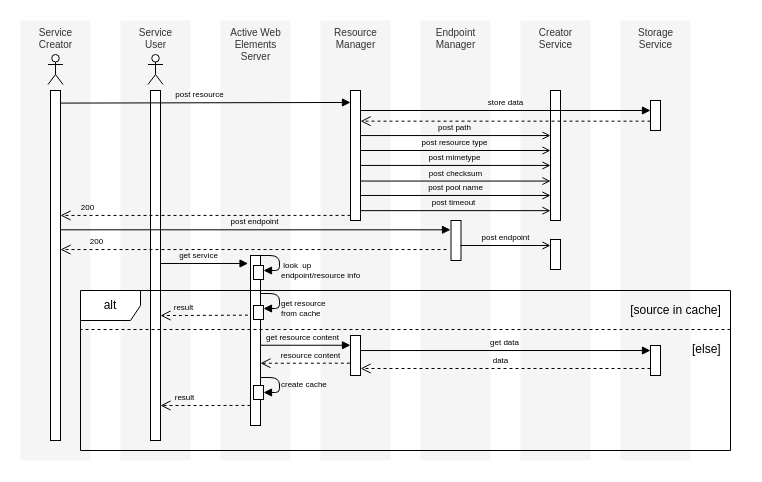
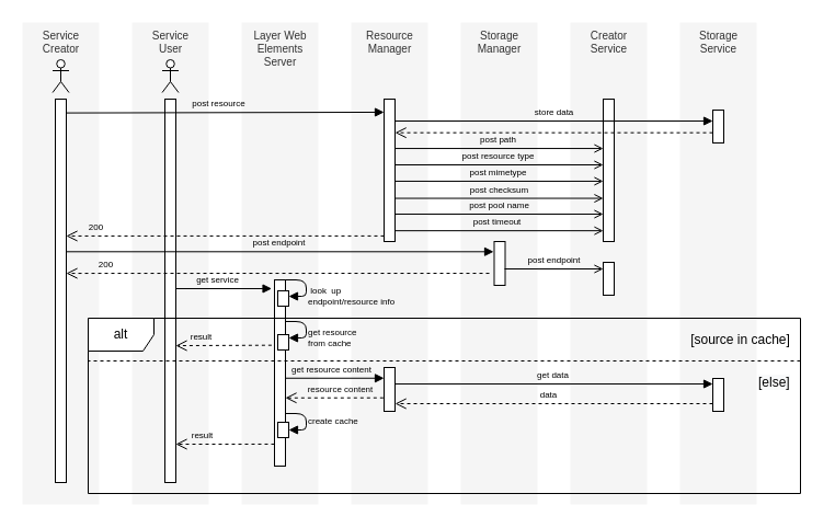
  <mxCell id="0" />
  <mxCell id="1" value="Untitled Layer" style="" parent="0" />
  <mxCell id="2" value="Service&lt;br&gt;User" style="html=1;verticalAlign=top;fillColor=#f5f5f5;fontColor=#333333;strokeColor=none;labelBackgroundColor=none;fontSize=10;" parent="1" vertex="1"><mxGeometry x="120" y="20" width="70" height="440" as="geometry" /></mxCell>
  <mxCell id="3" value="Resource&lt;br&gt;Manager" style="html=1;fillColor=#f5f5f5;fontColor=#333333;strokeColor=none;verticalAlign=top;labelBackgroundColor=none;fontSize=10;" parent="1" vertex="1"><mxGeometry x="320" y="20" width="70" height="440" as="geometry" /></mxCell>
- <mxCell id="4" value="Endpoint&lt;br&gt;Manager" style="html=1;verticalAlign=top;fillColor=#f5f5f5;fontColor=#333333;strokeColor=none;labelBackgroundColor=none;fontSize=10;" parent="1" vertex="1"><mxGeometry x="420" y="20" width="70" height="440" as="geometry" /></mxCell>
+ <mxCell id="4" value="Storage&lt;br&gt;Manager" style="html=1;verticalAlign=top;fillColor=#f5f5f5;fontColor=#333333;strokeColor=none;labelBackgroundColor=none;fontSize=10;" parent="1" vertex="1"><mxGeometry x="420" y="20" width="70" height="440" as="geometry" /></mxCell>
  <mxCell id="5" value="Creator&lt;br&gt;Service" style="html=1;fillColor=#f5f5f5;fontColor=#333333;strokeColor=none;verticalAlign=top;labelBackgroundColor=none;fontSize=10;" parent="1" vertex="1"><mxGeometry x="520" y="20" width="70" height="440" as="geometry" /></mxCell>
- <mxCell id="6" value="Active Web&lt;br&gt;Elements&lt;br&gt;Server" style="html=1;verticalAlign=top;fillColor=#f5f5f5;fontColor=#333333;strokeColor=none;labelBackgroundColor=none;fontSize=10;" parent="1" vertex="1"><mxGeometry x="220" y="20" width="70" height="440" as="geometry" /></mxCell>
+ <mxCell id="6" value="Layer Web&lt;br&gt;Elements&lt;br&gt;Server" style="html=1;verticalAlign=top;fillColor=#f5f5f5;fontColor=#333333;strokeColor=none;labelBackgroundColor=none;fontSize=10;" parent="1" vertex="1"><mxGeometry x="220" y="20" width="70" height="440" as="geometry" /></mxCell>
  <mxCell id="7" value="Storage&lt;br&gt;Service" style="html=1;fillColor=#f5f5f5;fontColor=#333333;strokeColor=none;verticalAlign=top;labelBackgroundColor=none;fontSize=10;" parent="1" vertex="1"><mxGeometry x="620" y="20" width="70" height="440" as="geometry" /></mxCell>
  <mxCell id="8" value="Service&lt;br&gt;Creator" style="html=1;verticalAlign=top;fillColor=#f5f5f5;fontColor=#333333;strokeColor=none;labelBackgroundColor=none;fontSize=10;" parent="1" vertex="1"><mxGeometry x="20" y="20" width="70" height="440" as="geometry" /></mxCell>
  <mxCell id="9" value="" style="shape=umlActor;verticalLabelPosition=bottom;verticalAlign=top;html=1;labelBackgroundColor=none;" parent="1" vertex="1"><mxGeometry x="47.5" y="54" width="15" height="30" as="geometry" /></mxCell>
  <mxCell id="10" value="" style="shape=umlActor;verticalLabelPosition=bottom;verticalAlign=top;html=1;labelBackgroundColor=none;" parent="1" vertex="1"><mxGeometry x="147.5" y="54" width="15" height="30" as="geometry" /></mxCell>
  <mxCell id="11" value="[source in cache]" style="text;html=1;align=center;verticalAlign=middle;resizable=0;points=[];autosize=1;" parent="1" vertex="1"><mxGeometry x="620" y="300" width="110" height="20" as="geometry" /></mxCell>
  <mxCell id="12" value="Foreground" parent="0" />
  <mxCell id="13" value="" style="html=1;points=[];perimeter=orthogonalPerimeter;labelBackgroundColor=none;" parent="12" vertex="1"><mxGeometry x="150" y="90" width="10" height="350" as="geometry" /></mxCell>
  <mxCell id="14" value="" style="html=1;points=[];perimeter=orthogonalPerimeter;labelBackgroundColor=none;" parent="12" vertex="1"><mxGeometry x="250" y="255" width="10" height="170" as="geometry" /></mxCell>
  <mxCell id="15" value="get service" style="html=1;verticalAlign=bottom;endArrow=block;entryX=-0.245;entryY=0.047;entryDx=0;entryDy=0;entryPerimeter=0;labelBackgroundColor=none;fontSize=8;" parent="12" target="14" edge="1"><mxGeometry x="-0.143" relative="1" as="geometry"><mxPoint x="160" y="262.99" as="sourcePoint" /><mxPoint as="offset" /></mxGeometry></mxCell>
  <mxCell id="16" value="200" style="html=1;verticalAlign=bottom;endArrow=open;dashed=1;endSize=8;labelBackgroundColor=none;fontSize=8;exitX=0;exitY=0.907;exitDx=0;exitDy=0;exitPerimeter=0;entryX=1;entryY=0.357;entryDx=0;entryDy=0;entryPerimeter=0;" parent="12" edge="1" target="23"><mxGeometry x="0.812" relative="1" as="geometry"><mxPoint x="110" y="215" as="targetPoint" /><mxPoint as="offset" /><mxPoint x="350" y="214.91" as="sourcePoint" /></mxGeometry></mxCell>
  <mxCell id="17" value="" style="html=1;points=[];perimeter=orthogonalPerimeter;labelBackgroundColor=none;" parent="12" vertex="1"><mxGeometry x="350" y="90" width="10" height="130" as="geometry" /></mxCell>
  <mxCell id="18" value="get resource content" style="html=1;verticalAlign=bottom;endArrow=block;labelBackgroundColor=none;fontSize=8;exitX=1;exitY=0.528;exitDx=0;exitDy=0;exitPerimeter=0;" parent="12" source="14" target="24" edge="1"><mxGeometry x="-0.06" relative="1" as="geometry"><mxPoint x="270" y="345" as="sourcePoint" /><mxPoint as="offset" /></mxGeometry></mxCell>
  <mxCell id="19" value="" style="html=1;points=[];perimeter=orthogonalPerimeter;labelBackgroundColor=none;" parent="12" vertex="1"><mxGeometry x="450.5" y="220" width="10" height="40" as="geometry" /></mxCell>
  <mxCell id="20" value="" style="html=1;points=[];perimeter=orthogonalPerimeter;labelBackgroundColor=none;" parent="12" vertex="1"><mxGeometry x="550" y="90" width="10" height="130" as="geometry" /></mxCell>
  <mxCell id="21" value="post resource" style="html=1;verticalAlign=bottom;endArrow=block;labelBackgroundColor=none;fontSize=8;exitX=1;exitY=0.036;exitDx=0;exitDy=0;exitPerimeter=0;entryX=0;entryY=0.092;entryDx=0;entryDy=0;entryPerimeter=0;" parent="12" source="23" target="17" edge="1"><mxGeometry x="-0.043" width="80" relative="1" as="geometry"><mxPoint x="140" y="220" as="sourcePoint" /><mxPoint x="340" y="101" as="targetPoint" /><mxPoint as="offset" /></mxGeometry></mxCell>
  <mxCell id="22" value="get data" style="html=1;verticalAlign=bottom;endArrow=block;labelBackgroundColor=none;fontSize=8;entryX=0;entryY=0.234;entryDx=0;entryDy=0;entryPerimeter=0;exitX=1;exitY=0.426;exitDx=0;exitDy=0;exitPerimeter=0;" parent="12" edge="1"><mxGeometry x="-0.006" width="80" relative="1" as="geometry"><mxPoint x="360" y="350.04" as="sourcePoint" /><mxPoint x="650" y="350.02" as="targetPoint" /><mxPoint as="offset" /></mxGeometry></mxCell>
  <mxCell id="23" value="" style="html=1;points=[];perimeter=orthogonalPerimeter;labelBackgroundColor=none;" parent="12" vertex="1"><mxGeometry x="50" y="90" width="10" height="350" as="geometry" /></mxCell>
  <mxCell id="24" value="" style="html=1;points=[];perimeter=orthogonalPerimeter;labelBackgroundColor=none;" parent="12" vertex="1"><mxGeometry x="350" y="335" width="10" height="40" as="geometry" /></mxCell>
  <mxCell id="25" value="result" style="html=1;verticalAlign=bottom;endArrow=open;dashed=1;endSize=8;labelBackgroundColor=none;fontSize=8;exitX=-0.26;exitY=0.351;exitDx=0;exitDy=0;exitPerimeter=0;entryX=1;entryY=0.643;entryDx=0;entryDy=0;entryPerimeter=0;" parent="12" source="14" edge="1" target="13"><mxGeometry x="0.466" relative="1" as="geometry"><mxPoint x="200" y="315" as="targetPoint" /><mxPoint as="offset" /><mxPoint x="297.57" y="255.44" as="sourcePoint" /></mxGeometry></mxCell>
  <mxCell id="26" value="result" style="html=1;verticalAlign=bottom;endArrow=open;dashed=1;endSize=8;labelBackgroundColor=none;fontSize=8;exitX=0;exitY=0.882;exitDx=0;exitDy=0;exitPerimeter=0;entryX=1;entryY=0.9;entryDx=0;entryDy=0;entryPerimeter=0;" parent="12" source="14" edge="1" target="13"><mxGeometry x="0.474" relative="1" as="geometry"><mxPoint x="170" y="405" as="targetPoint" /><mxPoint as="offset" /><mxPoint x="207.4" y="405" as="sourcePoint" /></mxGeometry></mxCell>
  <mxCell id="27" value="data" style="html=1;verticalAlign=bottom;endArrow=open;dashed=1;endSize=8;labelBackgroundColor=none;fontSize=8;entryX=1;entryY=0.606;entryDx=0;entryDy=0;entryPerimeter=0;exitX=0;exitY=0.667;exitDx=0;exitDy=0;exitPerimeter=0;" parent="12" edge="1"><mxGeometry x="0.035" relative="1" as="geometry"><mxPoint x="360.1" y="368.01" as="targetPoint" /><mxPoint as="offset" /><mxPoint x="650" y="368.01" as="sourcePoint" /></mxGeometry></mxCell>
  <mxCell id="28" value="" style="html=1;points=[];perimeter=orthogonalPerimeter;labelBackgroundColor=none;" parent="12" vertex="1"><mxGeometry x="650" y="100" width="10" height="30" as="geometry" /></mxCell>
  <mxCell id="29" value="" style="html=1;points=[];perimeter=orthogonalPerimeter;labelBackgroundColor=none;" parent="12" vertex="1"><mxGeometry x="550" y="239" width="10" height="30" as="geometry" /></mxCell>
  <mxCell id="30" value="" style="html=1;points=[];perimeter=orthogonalPerimeter;labelBackgroundColor=none;" parent="12" vertex="1"><mxGeometry x="650" y="345" width="10" height="30" as="geometry" /></mxCell>
  <mxCell id="31" value="" style="html=1;verticalAlign=bottom;endArrow=open;dashed=1;endSize=8;labelBackgroundColor=none;fontSize=8;exitX=0;exitY=0.822;exitDx=0;exitDy=0;exitPerimeter=0;entryX=1;entryY=0.606;entryDx=0;entryDy=0;entryPerimeter=0;" parent="12" edge="1"><mxGeometry x="0.812" relative="1" as="geometry"><mxPoint x="360.1" y="120.67" as="targetPoint" /><mxPoint as="offset" /><mxPoint x="650" y="120.66" as="sourcePoint" /></mxGeometry></mxCell>
  <mxCell id="32" value="store data" style="html=1;verticalAlign=bottom;endArrow=block;labelBackgroundColor=none;fontSize=8;exitX=1;exitY=0.083;exitDx=0;exitDy=0;exitPerimeter=0;entryX=0;entryY=0.333;entryDx=0;entryDy=0;entryPerimeter=0;" parent="12" target="28" edge="1"><mxGeometry relative="1" as="geometry"><mxPoint x="360" y="110" as="sourcePoint" /><mxPoint x="507.5" y="110" as="targetPoint" /></mxGeometry></mxCell>
  <mxCell id="33" value="" style="html=1;points=[];perimeter=orthogonalPerimeter;labelBackgroundColor=none;" parent="12" vertex="1"><mxGeometry x="253" y="265" width="10" height="14" as="geometry" /></mxCell>
  <mxCell id="34" value="" style="html=1;points=[];perimeter=orthogonalPerimeter;labelBackgroundColor=none;" parent="12" vertex="1"><mxGeometry x="253" y="305" width="10" height="14" as="geometry" /></mxCell>
  <mxCell id="35" value="" style="html=1;points=[];perimeter=orthogonalPerimeter;labelBackgroundColor=none;" parent="12" vertex="1"><mxGeometry x="253" y="385" width="10" height="14" as="geometry" /></mxCell>
  <mxCell id="36" value="resource content" style="html=1;verticalAlign=bottom;endArrow=open;dashed=1;endSize=8;labelBackgroundColor=none;fontSize=8;exitX=-0.067;exitY=0.642;exitDx=0;exitDy=0;exitPerimeter=0;entryX=1;entryY=0.622;entryDx=0;entryDy=0;entryPerimeter=0;" parent="12" edge="1"><mxGeometry x="-0.119" relative="1" as="geometry"><mxPoint x="260" y="362.74" as="targetPoint" /><mxPoint as="offset" /><mxPoint x="349.33" y="362.68" as="sourcePoint" /></mxGeometry></mxCell>
  <mxCell id="37" value="create cache" style="html=1;verticalAlign=bottom;endArrow=block;labelBackgroundColor=none;fontSize=8;exitX=1;exitY=0.528;exitDx=0;exitDy=0;exitPerimeter=0;edgeStyle=orthogonalEdgeStyle;entryX=0.9;entryY=0.5;entryDx=0;entryDy=0;entryPerimeter=0;align=left;" parent="12" edge="1"><mxGeometry x="0.36" relative="1" as="geometry"><mxPoint x="260" y="377" as="sourcePoint" /><mxPoint as="offset" /><mxPoint x="263" y="392" as="targetPoint" /><Array as="points"><mxPoint x="279" y="377" /><mxPoint x="279" y="392" /></Array></mxGeometry></mxCell>
  <mxCell id="38" value="get resource&lt;br&gt;from cache" style="html=1;verticalAlign=middle;endArrow=block;labelBackgroundColor=none;fontSize=8;exitX=1;exitY=0.528;exitDx=0;exitDy=0;exitPerimeter=0;edgeStyle=orthogonalEdgeStyle;entryX=0.9;entryY=0.5;entryDx=0;entryDy=0;entryPerimeter=0;align=left;" parent="12" edge="1"><mxGeometry x="0.36" relative="1" as="geometry"><mxPoint x="260" y="293" as="sourcePoint" /><mxPoint as="offset" /><mxPoint x="263" y="308" as="targetPoint" /><Array as="points"><mxPoint x="279" y="293" /><mxPoint x="279" y="308" /></Array></mxGeometry></mxCell>
  <mxCell id="39" value="&amp;nbsp;look&amp;nbsp; up&amp;nbsp; &lt;br&gt;endpoint/resource info" style="html=1;verticalAlign=middle;endArrow=block;labelBackgroundColor=none;fontSize=8;exitX=1;exitY=0.528;exitDx=0;exitDy=0;exitPerimeter=0;edgeStyle=orthogonalEdgeStyle;align=left;" parent="12" edge="1"><mxGeometry x="0.36" relative="1" as="geometry"><mxPoint x="260" y="255" as="sourcePoint" /><mxPoint as="offset" /><mxPoint x="263" y="270" as="targetPoint" /><Array as="points"><mxPoint x="279" y="255" /><mxPoint x="279" y="270" /></Array></mxGeometry></mxCell>
  <mxCell id="40" value="post endpoint" style="html=1;verticalAlign=bottom;endArrow=block;labelBackgroundColor=none;fontSize=8;entryX=0;entryY=0.234;entryDx=0;entryDy=0;entryPerimeter=0;exitX=1;exitY=0.398;exitDx=0;exitDy=0;exitPerimeter=0;" parent="12" source="23" edge="1"><mxGeometry x="-0.006" width="80" relative="1" as="geometry"><mxPoint x="160" y="229.33" as="sourcePoint" /><mxPoint x="450" y="229.31" as="targetPoint" /><mxPoint as="offset" /></mxGeometry></mxCell>
  <mxCell id="41" value="post endpoint" style="html=1;verticalAlign=bottom;endArrow=open;labelBackgroundColor=none;fontSize=8;endFill=0;exitX=0.95;exitY=0.625;exitDx=0;exitDy=0;exitPerimeter=0;" parent="12" edge="1" source="19"><mxGeometry x="-0.006" width="80" relative="1" as="geometry"><mxPoint x="500" y="260" as="sourcePoint" /><mxPoint x="550" y="245" as="targetPoint" /><mxPoint as="offset" /></mxGeometry></mxCell>
  <mxCell id="42" value="&lt;meta charset=&quot;utf-8&quot;&gt;&lt;span style=&quot;color: rgb(0, 0, 0); font-family: helvetica; font-size: 12px; font-style: normal; font-weight: 400; letter-spacing: normal; text-align: center; text-indent: 0px; text-transform: none; word-spacing: 0px; background-color: rgb(248, 249, 250); display: inline; float: none;&quot;&gt;[else]&lt;/span&gt;" style="text;whiteSpace=wrap;html=1;" parent="12" vertex="1"><mxGeometry x="690" y="335" width="50" height="30" as="geometry" /></mxCell>
  <mxCell id="43" value="200" style="html=1;verticalAlign=bottom;endArrow=open;dashed=1;endSize=8;labelBackgroundColor=none;fontSize=8;exitX=0;exitY=0.983;exitDx=0;exitDy=0;exitPerimeter=0;entryX=1;entryY=0.443;entryDx=0;entryDy=0;entryPerimeter=0;" edge="1" parent="12"><mxGeometry x="0.812" relative="1" as="geometry"><mxPoint x="60" y="249.05" as="targetPoint" /><mxPoint as="offset" /><mxPoint x="446" y="249.04" as="sourcePoint" /></mxGeometry></mxCell>
  <mxCell id="44" value="post resource type" style="html=1;verticalAlign=bottom;endArrow=open;labelBackgroundColor=none;fontSize=8;endFill=0;entryX=0;entryY=0.5;entryDx=0;entryDy=0;entryPerimeter=0;exitX=1;exitY=0.5;exitDx=0;exitDy=0;exitPerimeter=0;" edge="1" parent="12"><mxGeometry x="-0.012" width="80" relative="1" as="geometry"><mxPoint x="360" y="150" as="sourcePoint" /><mxPoint x="550" y="150" as="targetPoint" /><mxPoint as="offset" /></mxGeometry></mxCell>
  <mxCell id="45" value="post timeout" style="html=1;verticalAlign=bottom;endArrow=open;labelBackgroundColor=none;fontSize=8;endFill=0;entryX=0;entryY=0.955;entryDx=0;entryDy=0;entryPerimeter=0;exitX=1;exitY=0.955;exitDx=0;exitDy=0;exitPerimeter=0;" edge="1" parent="12"><mxGeometry x="-0.021" width="80" relative="1" as="geometry"><mxPoint x="360" y="210.15" as="sourcePoint" /><mxPoint x="550" y="210.15" as="targetPoint" /><mxPoint as="offset" /></mxGeometry></mxCell>
  <mxCell id="46" value="post pool name" style="html=1;verticalAlign=bottom;endArrow=open;labelBackgroundColor=none;fontSize=8;exitX=1;exitY=0.846;exitDx=0;exitDy=0;exitPerimeter=0;endFill=0;entryX=0;entryY=0.846;entryDx=0;entryDy=0;entryPerimeter=0;" edge="1" parent="12"><mxGeometry x="-0.005" width="80" relative="1" as="geometry"><mxPoint x="360" y="194.98" as="sourcePoint" /><mxPoint x="550" y="194.98" as="targetPoint" /><mxPoint as="offset" /></mxGeometry></mxCell>
  <mxCell id="47" value="post path" style="html=1;verticalAlign=bottom;endArrow=open;labelBackgroundColor=none;fontSize=8;exitX=1;exitY=0.385;exitDx=0;exitDy=0;exitPerimeter=0;endFill=0;entryX=0;entryY=0.385;entryDx=0;entryDy=0;entryPerimeter=0;" edge="1" parent="12"><mxGeometry x="-0.006" width="80" relative="1" as="geometry"><mxPoint x="360" y="135.05" as="sourcePoint" /><mxPoint x="550" y="135.05" as="targetPoint" /><mxPoint as="offset" /></mxGeometry></mxCell>
  <mxCell id="48" value="post checksum" style="html=1;verticalAlign=bottom;endArrow=open;labelBackgroundColor=none;fontSize=8;endFill=0;entryX=0;entryY=0.735;entryDx=0;entryDy=0;entryPerimeter=0;exitX=1;exitY=0.735;exitDx=0;exitDy=0;exitPerimeter=0;" edge="1" parent="12"><mxGeometry x="-0.005" width="80" relative="1" as="geometry"><mxPoint x="360" y="180.55" as="sourcePoint" /><mxPoint x="550" y="180.55" as="targetPoint" /><mxPoint as="offset" /></mxGeometry></mxCell>
  <mxCell id="49" value="post mimetype" style="html=1;verticalAlign=bottom;endArrow=open;labelBackgroundColor=none;fontSize=8;exitX=1;exitY=0.615;exitDx=0;exitDy=0;exitPerimeter=0;endFill=0;entryX=0;entryY=0.615;entryDx=0;entryDy=0;entryPerimeter=0;" edge="1" parent="12"><mxGeometry x="-0.012" width="80" relative="1" as="geometry"><mxPoint x="360" y="164.95" as="sourcePoint" /><mxPoint x="550" y="164.95" as="targetPoint" /><mxPoint as="offset" /></mxGeometry></mxCell>
  <mxCell id="50" value="Untitled Layer" style="" parent="0" />
  <mxCell id="51" value="alt" style="shape=umlFrame;whiteSpace=wrap;html=1;" parent="50" vertex="1"><mxGeometry x="80" y="290" width="650" height="160" as="geometry" /></mxCell>
  <mxCell id="52" value="" style="html=1;verticalAlign=bottom;endArrow=none;dashed=1;endSize=8;labelBackgroundColor=none;fontSize=8;endFill=0;" edge="1" parent="50"><mxGeometry x="0.466" relative="1" as="geometry"><mxPoint x="80" y="329" as="targetPoint" /><mxPoint as="offset" /><mxPoint x="730" y="329" as="sourcePoint" /></mxGeometry></mxCell>
